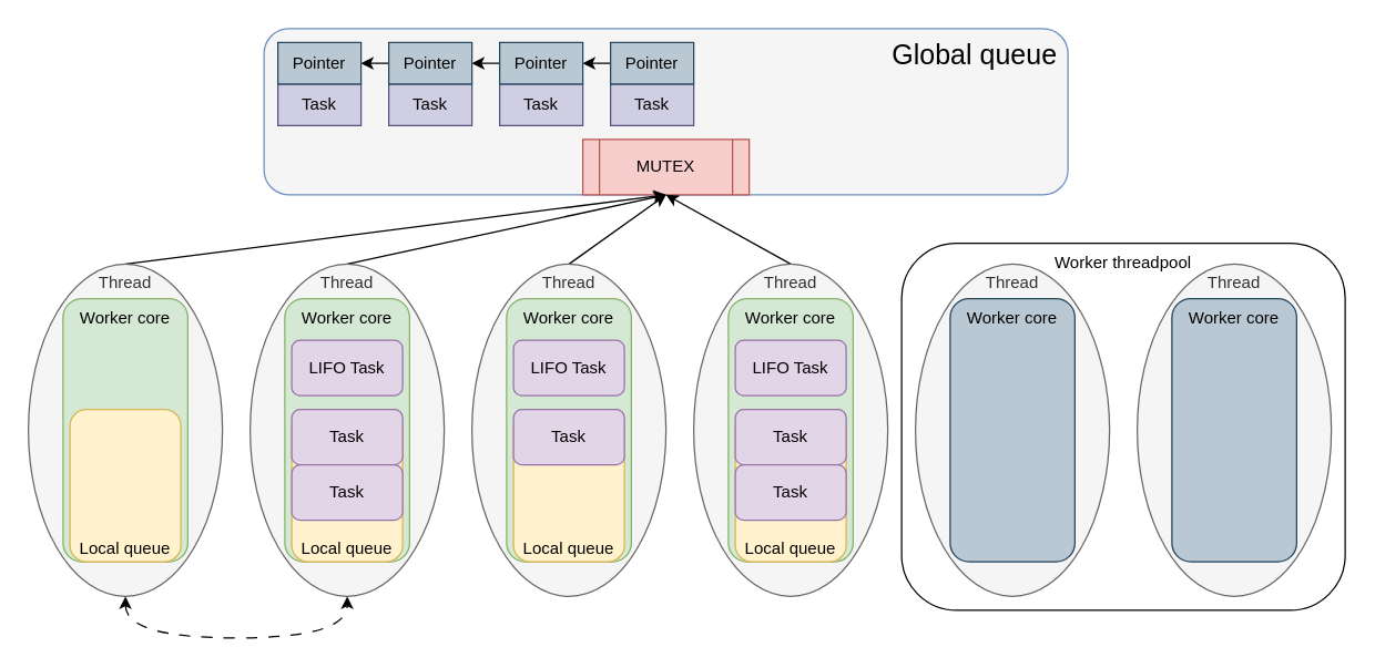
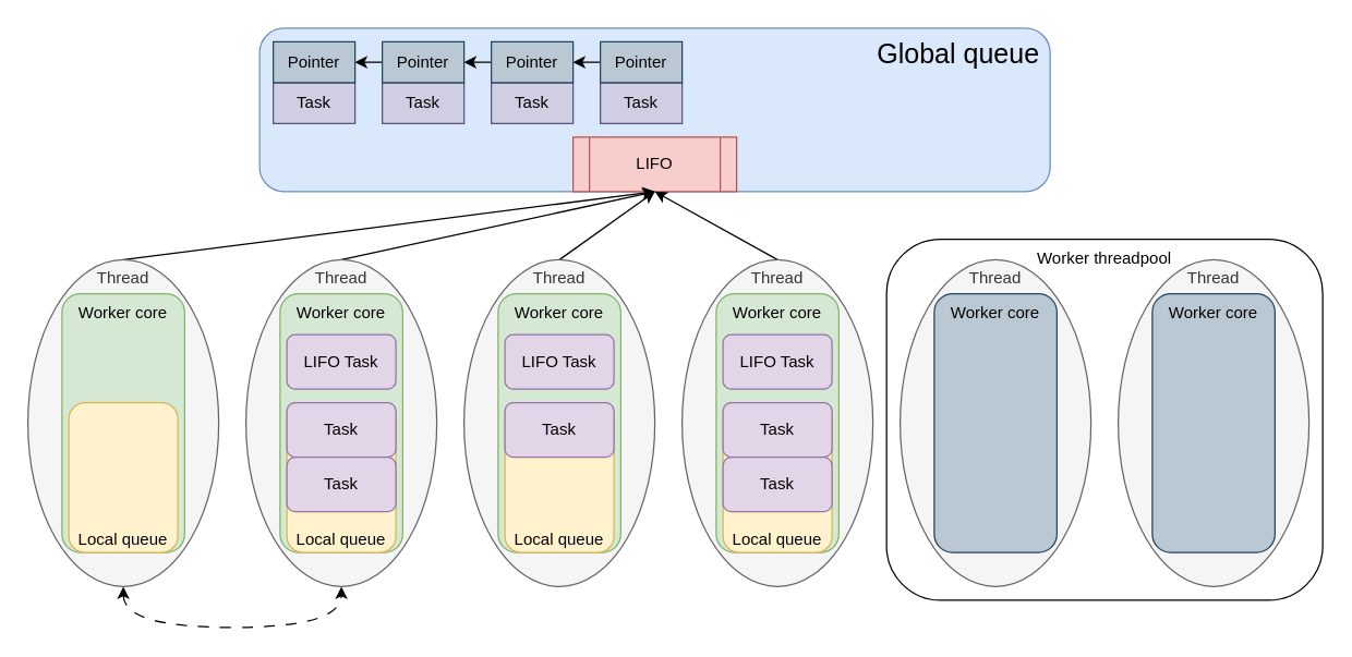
  <mxCell id="0" />
  <mxCell id="1" parent="0" />
- <mxCell id="2" value="Global queue&amp;nbsp;" style="rounded=1;whiteSpace=wrap;html=1;fillColor=#f5f5f5;strokeColor=#6c8ebf;align=right;verticalAlign=top;fontSize=20;" parent="1" vertex="1"><mxGeometry x="190" y="20" width="580" height="120" as="geometry" /></mxCell>
- <mxCell id="3" value="MUTEX" style="shape=process;whiteSpace=wrap;html=1;backgroundOutline=1;fillColor=#f8cecc;strokeColor=#b85450;" parent="1" vertex="1"><mxGeometry x="420" y="100" width="120" height="40" as="geometry" /></mxCell>
+ <mxCell id="2" value="Global queue&amp;nbsp;" style="rounded=1;whiteSpace=wrap;html=1;fillColor=#dae8fc;strokeColor=#6c8ebf;align=right;verticalAlign=top;fontSize=20;" parent="1" vertex="1"><mxGeometry x="190" y="20" width="580" height="120" as="geometry" /></mxCell>
+ <mxCell id="3" value="LIFO" style="shape=process;whiteSpace=wrap;html=1;backgroundOutline=1;fillColor=#f8cecc;strokeColor=#b85450;" parent="1" vertex="1"><mxGeometry x="420" y="100" width="120" height="40" as="geometry" /></mxCell>
  <mxCell id="4" value="Task" style="rounded=0;whiteSpace=wrap;html=1;fillColor=#d0cee2;strokeColor=#56517e;" parent="1" vertex="1"><mxGeometry x="440" y="60" width="60" height="30" as="geometry" /></mxCell>
  <mxCell id="5" style="edgeStyle=orthogonalEdgeStyle;rounded=0;orthogonalLoop=1;jettySize=auto;html=1;exitX=0;exitY=0.5;exitDx=0;exitDy=0;entryX=1;entryY=0.5;entryDx=0;entryDy=0;" parent="1" source="6" target="9" edge="1"><mxGeometry relative="1" as="geometry" /></mxCell>
  <mxCell id="6" value="Pointer" style="rounded=0;whiteSpace=wrap;html=1;fillColor=#bac8d3;strokeColor=#23445d;" parent="1" vertex="1"><mxGeometry x="440" y="30" width="60" height="30" as="geometry" /></mxCell>
  <mxCell id="7" value="Task" style="rounded=0;whiteSpace=wrap;html=1;fillColor=#d0cee2;strokeColor=#56517e;" parent="1" vertex="1"><mxGeometry x="360" y="60" width="60" height="30" as="geometry" /></mxCell>
  <mxCell id="8" style="edgeStyle=orthogonalEdgeStyle;rounded=0;orthogonalLoop=1;jettySize=auto;html=1;exitX=0;exitY=0.5;exitDx=0;exitDy=0;entryX=1;entryY=0.5;entryDx=0;entryDy=0;" parent="1" source="9" target="12" edge="1"><mxGeometry relative="1" as="geometry" /></mxCell>
  <mxCell id="9" value="Pointer" style="rounded=0;whiteSpace=wrap;html=1;fillColor=#bac8d3;strokeColor=#23445d;" parent="1" vertex="1"><mxGeometry x="360" y="30" width="60" height="30" as="geometry" /></mxCell>
  <mxCell id="10" value="Task" style="rounded=0;whiteSpace=wrap;html=1;fillColor=#d0cee2;strokeColor=#56517e;" parent="1" vertex="1"><mxGeometry x="280" y="60" width="60" height="30" as="geometry" /></mxCell>
  <mxCell id="11" style="edgeStyle=orthogonalEdgeStyle;rounded=0;orthogonalLoop=1;jettySize=auto;html=1;exitX=0;exitY=0.5;exitDx=0;exitDy=0;entryX=1;entryY=0.5;entryDx=0;entryDy=0;" parent="1" source="12" target="14" edge="1"><mxGeometry relative="1" as="geometry" /></mxCell>
  <mxCell id="12" value="Pointer" style="rounded=0;whiteSpace=wrap;html=1;fillColor=#bac8d3;strokeColor=#23445d;" parent="1" vertex="1"><mxGeometry x="280" y="30" width="60" height="30" as="geometry" /></mxCell>
  <mxCell id="13" value="Task" style="rounded=0;whiteSpace=wrap;html=1;fillColor=#d0cee2;strokeColor=#56517e;" parent="1" vertex="1"><mxGeometry x="200" y="60" width="60" height="30" as="geometry" /></mxCell>
  <mxCell id="14" value="Pointer" style="rounded=0;whiteSpace=wrap;html=1;fillColor=#bac8d3;strokeColor=#23445d;" parent="1" vertex="1"><mxGeometry x="200" y="30" width="60" height="30" as="geometry" /></mxCell>
  <mxCell id="15" value="" style="endArrow=classic;html=1;rounded=0;exitX=0.5;exitY=0;exitDx=0;exitDy=0;entryX=0.5;entryY=1;entryDx=0;entryDy=0;" parent="1" target="3" edge="1"><mxGeometry width="50" height="50" relative="1" as="geometry"><mxPoint x="90" y="190" as="sourcePoint" /><mxPoint x="530" y="190" as="targetPoint" /></mxGeometry></mxCell>
  <mxCell id="16" value="" style="endArrow=classic;html=1;rounded=0;exitX=0.5;exitY=0;exitDx=0;exitDy=0;entryX=0.5;entryY=1;entryDx=0;entryDy=0;" parent="1" target="3" edge="1"><mxGeometry width="50" height="50" relative="1" as="geometry"><mxPoint x="250" y="190" as="sourcePoint" /><mxPoint x="530" y="190" as="targetPoint" /></mxGeometry></mxCell>
  <mxCell id="17" value="" style="endArrow=classic;html=1;rounded=0;exitX=0.5;exitY=0;exitDx=0;exitDy=0;entryX=0.5;entryY=1;entryDx=0;entryDy=0;" parent="1" target="3" edge="1"><mxGeometry width="50" height="50" relative="1" as="geometry"><mxPoint x="570" y="190" as="sourcePoint" /><mxPoint x="350" y="190" as="targetPoint" /></mxGeometry></mxCell>
  <mxCell id="18" value="" style="endArrow=classic;html=1;rounded=0;exitX=0.5;exitY=0;exitDx=0;exitDy=0;entryX=0.5;entryY=1;entryDx=0;entryDy=0;" parent="1" edge="1"><mxGeometry width="50" height="50" relative="1" as="geometry"><mxPoint x="410" y="190" as="sourcePoint" /><mxPoint x="480" y="140" as="targetPoint" /></mxGeometry></mxCell>
  <mxCell id="19" value="Worker threadpool" style="rounded=1;whiteSpace=wrap;html=1;fillColor=none;verticalAlign=top;strokeColor=#000000;" parent="1" vertex="1"><mxGeometry x="650" y="175" width="320" height="265" as="geometry" /></mxCell>
  <mxCell id="20" value="Thread" style="ellipse;whiteSpace=wrap;html=1;align=center;verticalAlign=top;fillColor=#f5f5f5;fontColor=#333333;strokeColor=#666666;" parent="1" vertex="1"><mxGeometry x="20" y="190" width="140" height="240" as="geometry" /></mxCell>
  <mxCell id="21" value="Worker core" style="rounded=1;whiteSpace=wrap;html=1;verticalAlign=top;fillColor=#d5e8d4;strokeColor=#82b366;" parent="1" vertex="1"><mxGeometry x="45" y="215" width="90" height="190" as="geometry" /></mxCell>
  <mxCell id="22" value="Local queue" style="rounded=1;whiteSpace=wrap;html=1;verticalAlign=bottom;fillColor=#fff2cc;strokeColor=#d6b656;" parent="1" vertex="1"><mxGeometry x="50" y="295" width="80" height="110" as="geometry" /></mxCell>
  <mxCell id="23" value="Thread" style="ellipse;whiteSpace=wrap;html=1;align=center;verticalAlign=top;fillColor=#f5f5f5;fontColor=#333333;strokeColor=#666666;" parent="1" vertex="1"><mxGeometry x="660" y="190" width="140" height="240" as="geometry" /></mxCell>
  <mxCell id="24" value="Thread" style="ellipse;whiteSpace=wrap;html=1;align=center;verticalAlign=top;fillColor=#f5f5f5;fontColor=#333333;strokeColor=#666666;" parent="1" vertex="1"><mxGeometry x="820" y="190" width="140" height="240" as="geometry" /></mxCell>
  <mxCell id="25" value="Worker core" style="rounded=1;whiteSpace=wrap;html=1;verticalAlign=top;fillColor=#bac8d3;strokeColor=#23445d;" parent="1" vertex="1"><mxGeometry x="685" y="215" width="90" height="190" as="geometry" /></mxCell>
  <mxCell id="26" value="Worker core" style="rounded=1;whiteSpace=wrap;html=1;verticalAlign=top;fillColor=#bac8d3;strokeColor=#23445d;" parent="1" vertex="1"><mxGeometry x="845" y="215" width="90" height="190" as="geometry" /></mxCell>
  <mxCell id="27" value="Thread" style="ellipse;whiteSpace=wrap;html=1;align=center;verticalAlign=top;fillColor=#f5f5f5;fontColor=#333333;strokeColor=#666666;" parent="1" vertex="1"><mxGeometry x="180" y="190" width="140" height="240" as="geometry" /></mxCell>
  <mxCell id="28" value="Worker core" style="rounded=1;whiteSpace=wrap;html=1;verticalAlign=top;fillColor=#d5e8d4;strokeColor=#82b366;" parent="1" vertex="1"><mxGeometry x="205" y="215" width="90" height="190" as="geometry" /></mxCell>
  <mxCell id="29" value="Local queue" style="rounded=1;whiteSpace=wrap;html=1;verticalAlign=bottom;fillColor=#fff2cc;strokeColor=#d6b656;" parent="1" vertex="1"><mxGeometry x="210" y="295" width="80" height="110" as="geometry" /></mxCell>
  <mxCell id="30" value="LIFO Task" style="rounded=1;whiteSpace=wrap;html=1;fillColor=#e1d5e7;strokeColor=#9673a6;" parent="1" vertex="1"><mxGeometry x="210" y="245" width="80" height="40" as="geometry" /></mxCell>
  <mxCell id="31" value="Task" style="rounded=1;whiteSpace=wrap;html=1;fillColor=#e1d5e7;strokeColor=#9673a6;" parent="1" vertex="1"><mxGeometry x="210" y="295" width="80" height="40" as="geometry" /></mxCell>
  <mxCell id="32" value="Task" style="rounded=1;whiteSpace=wrap;html=1;fillColor=#e1d5e7;strokeColor=#9673a6;" parent="1" vertex="1"><mxGeometry x="210" y="335" width="80" height="40" as="geometry" /></mxCell>
  <mxCell id="33" value="Thread" style="ellipse;whiteSpace=wrap;html=1;align=center;verticalAlign=top;fillColor=#f5f5f5;fontColor=#333333;strokeColor=#666666;" parent="1" vertex="1"><mxGeometry x="340" y="190" width="140" height="240" as="geometry" /></mxCell>
  <mxCell id="34" value="Worker core" style="rounded=1;whiteSpace=wrap;html=1;verticalAlign=top;fillColor=#d5e8d4;strokeColor=#82b366;" parent="1" vertex="1"><mxGeometry x="365" y="215" width="90" height="190" as="geometry" /></mxCell>
  <mxCell id="35" value="Local queue" style="rounded=1;whiteSpace=wrap;html=1;verticalAlign=bottom;fillColor=#fff2cc;strokeColor=#d6b656;" parent="1" vertex="1"><mxGeometry x="370" y="295" width="80" height="110" as="geometry" /></mxCell>
  <mxCell id="36" value="LIFO Task" style="rounded=1;whiteSpace=wrap;html=1;fillColor=#e1d5e7;strokeColor=#9673a6;" parent="1" vertex="1"><mxGeometry x="370" y="245" width="80" height="40" as="geometry" /></mxCell>
  <mxCell id="37" value="Task" style="rounded=1;whiteSpace=wrap;html=1;fillColor=#e1d5e7;strokeColor=#9673a6;" parent="1" vertex="1"><mxGeometry x="370" y="295" width="80" height="40" as="geometry" /></mxCell>
  <mxCell id="38" value="Thread" style="ellipse;whiteSpace=wrap;html=1;align=center;verticalAlign=top;fillColor=#f5f5f5;fontColor=#333333;strokeColor=#666666;" parent="1" vertex="1"><mxGeometry x="500" y="190" width="140" height="240" as="geometry" /></mxCell>
  <mxCell id="39" value="Worker core" style="rounded=1;whiteSpace=wrap;html=1;verticalAlign=top;fillColor=#d5e8d4;strokeColor=#82b366;" parent="1" vertex="1"><mxGeometry x="525" y="215" width="90" height="190" as="geometry" /></mxCell>
  <mxCell id="40" value="Local queue" style="rounded=1;whiteSpace=wrap;html=1;verticalAlign=bottom;fillColor=#fff2cc;strokeColor=#d6b656;" parent="1" vertex="1"><mxGeometry x="530" y="295" width="80" height="110" as="geometry" /></mxCell>
  <mxCell id="41" value="LIFO Task" style="rounded=1;whiteSpace=wrap;html=1;fillColor=#e1d5e7;strokeColor=#9673a6;" parent="1" vertex="1"><mxGeometry x="530" y="245" width="80" height="40" as="geometry" /></mxCell>
  <mxCell id="42" value="Task" style="rounded=1;whiteSpace=wrap;html=1;fillColor=#e1d5e7;strokeColor=#9673a6;" parent="1" vertex="1"><mxGeometry x="530" y="295" width="80" height="40" as="geometry" /></mxCell>
  <mxCell id="43" value="Task" style="rounded=1;whiteSpace=wrap;html=1;fillColor=#e1d5e7;strokeColor=#9673a6;" parent="1" vertex="1"><mxGeometry x="530" y="335" width="80" height="40" as="geometry" /></mxCell>
  <mxCell id="44" value="" style="endArrow=classic;startArrow=classic;html=1;rounded=0;exitX=0.5;exitY=1;exitDx=0;exitDy=0;entryX=0.5;entryY=1;entryDx=0;entryDy=0;dashed=1;dashPattern=8 8;edgeStyle=orthogonalEdgeStyle;curved=1;" parent="1" source="20" target="27" edge="1"><mxGeometry width="50" height="50" relative="1" as="geometry"><mxPoint x="190" as="sourcePoint" y="570" /><mxPoint x="240" y="520" as="targetPoint" /><Array as="points"><mxPoint x="90" y="460" /><mxPoint x="250" y="460" /></Array></mxGeometry></mxCell>
